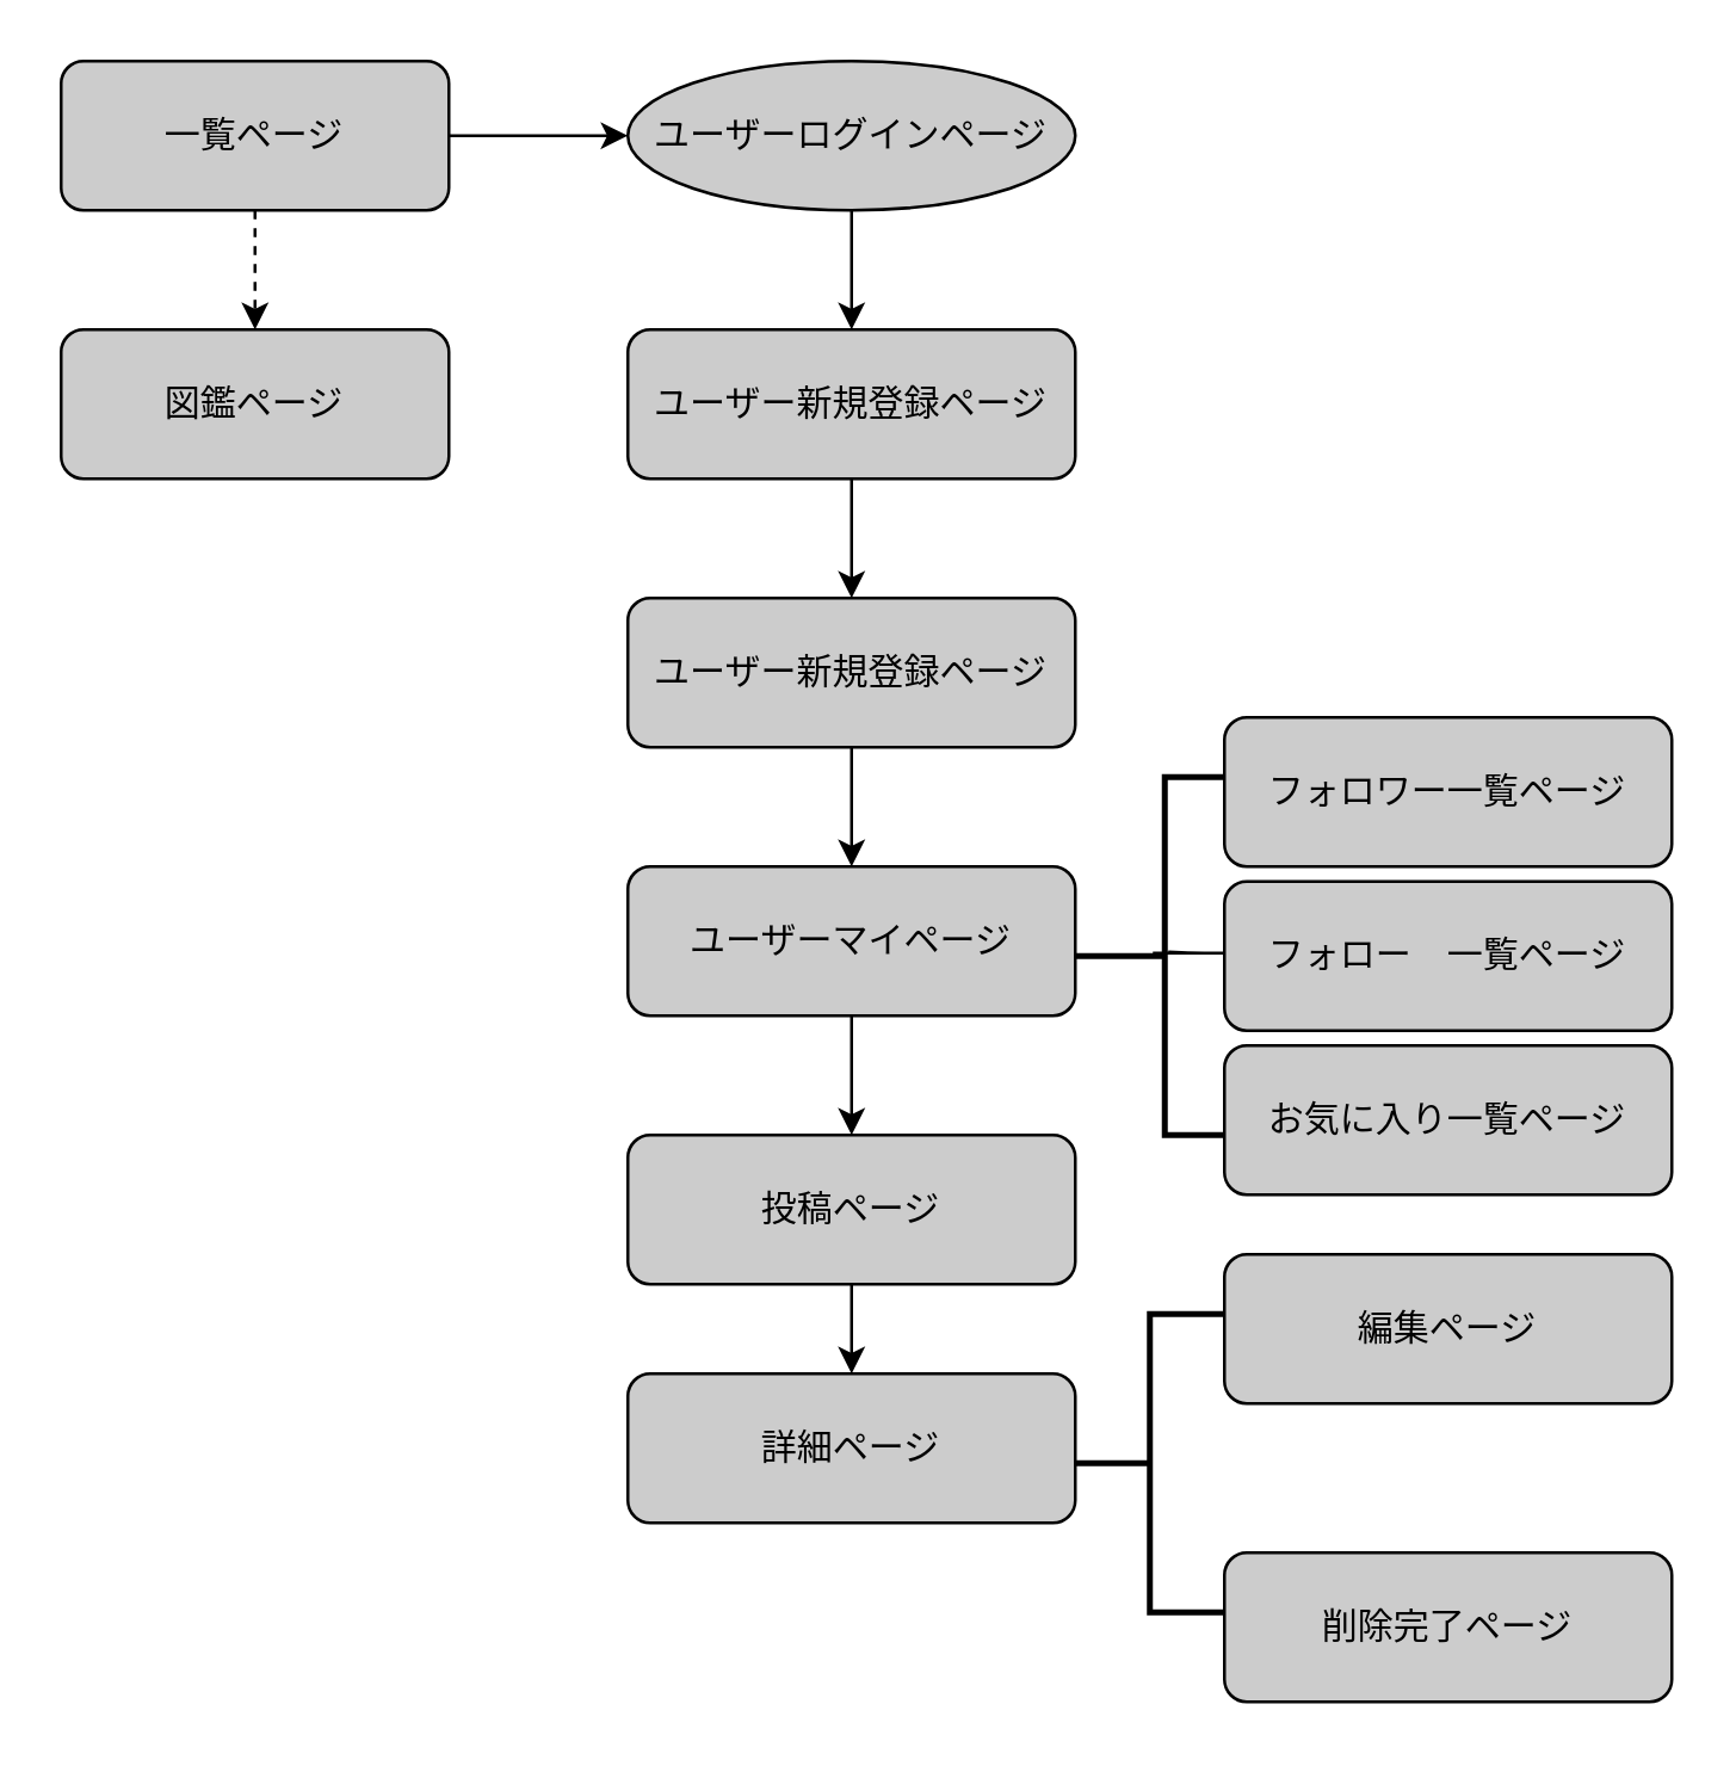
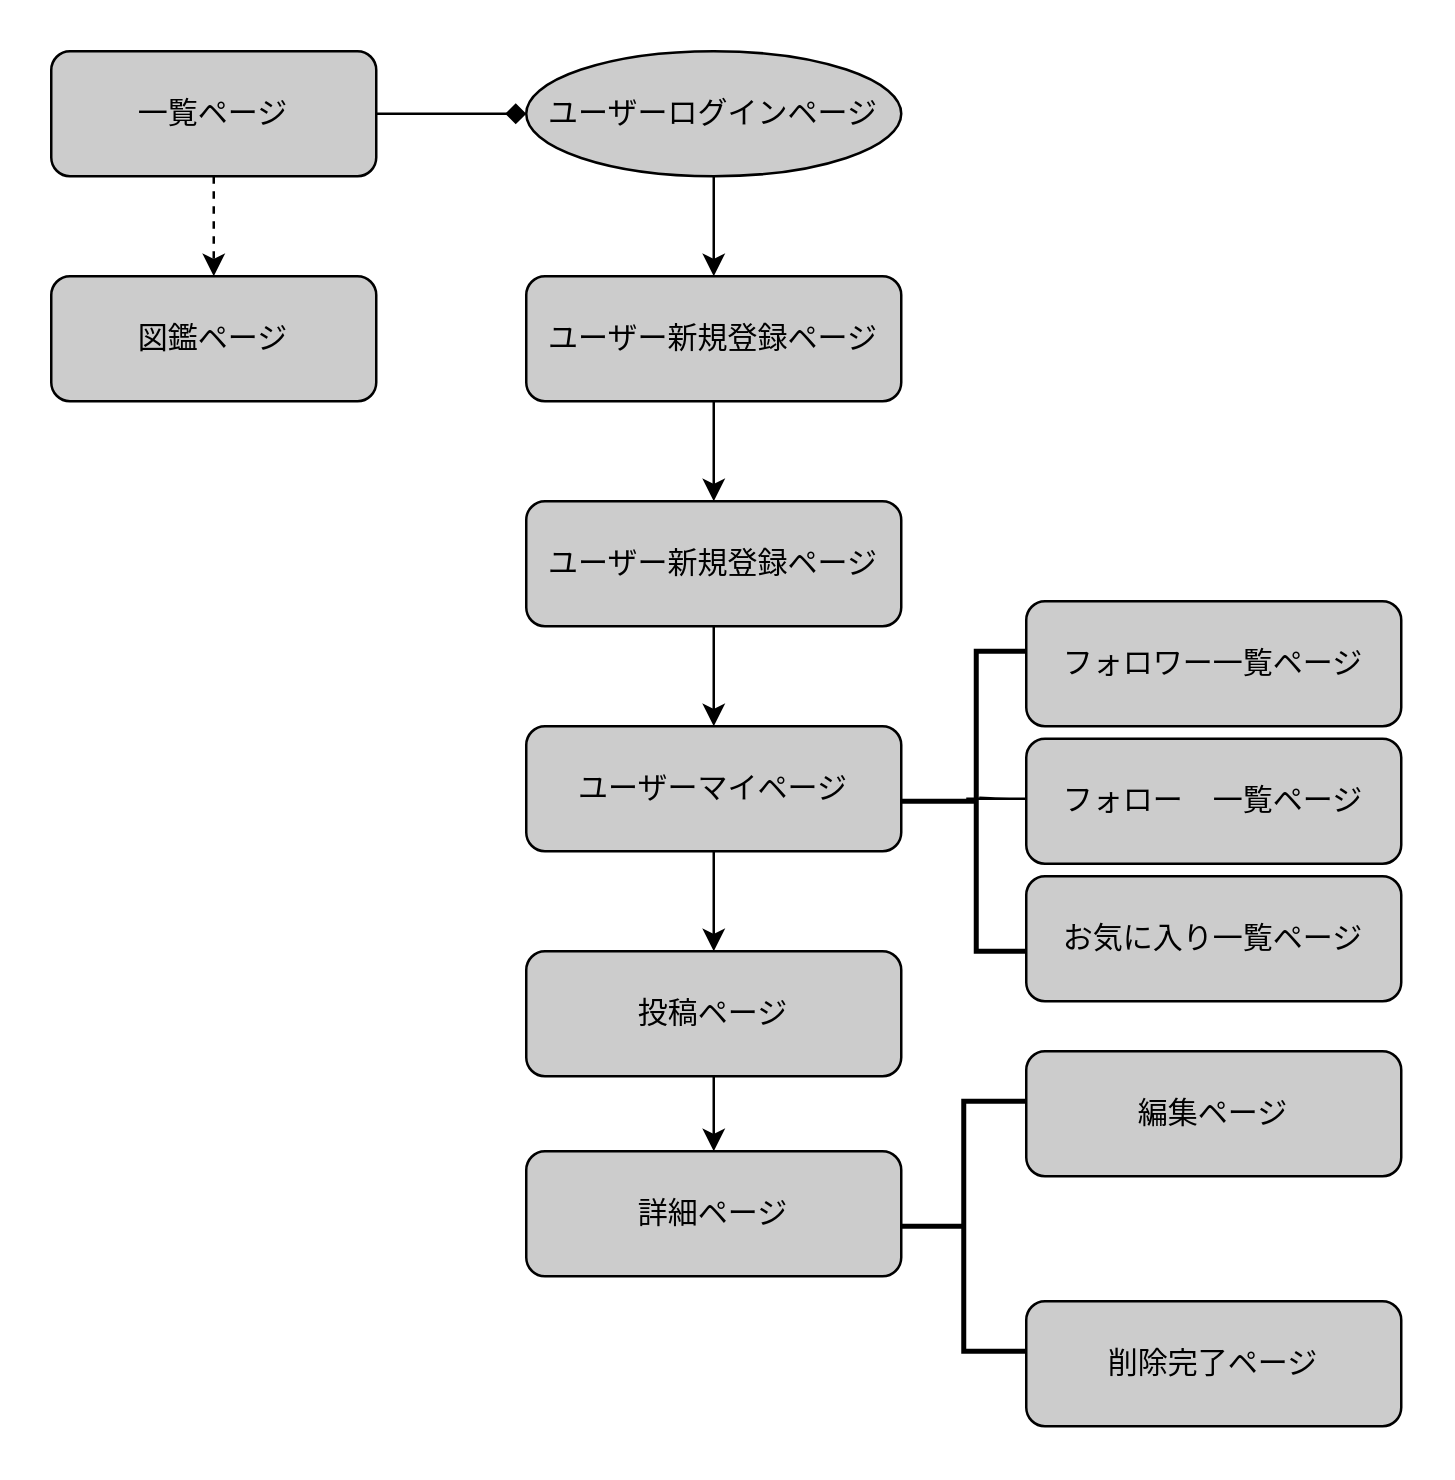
  <mxCell id="0" />
  <mxCell id="1" parent="0" />
- <mxCell id="2" value="" style="edgeStyle=none;html=1;entryX=0;entryY=0.5;entryDx=0;entryDy=0;entryPerimeter=0;" parent="1" source="4" target="6" edge="1"><mxGeometry relative="1" as="geometry" /></mxCell>
+ <mxCell id="2" value="" style="edgeStyle=none;html=1;entryX=0;entryY=0.5;entryDx=0;entryDy=0;entryPerimeter=0;endArrow=diamond;" parent="1" source="4" target="6" edge="1"><mxGeometry relative="1" as="geometry" /></mxCell>
  <mxCell id="3" value="" style="edgeStyle=orthogonalEdgeStyle;html=1;dashed=1;" parent="1" source="4" target="24" edge="1"><mxGeometry relative="1" as="geometry" /></mxCell>
  <mxCell id="4" value="一覧ページ" style="rounded=1;whiteSpace=wrap;html=1;fillColor=#CCCCCC;" parent="1" vertex="1"><mxGeometry x="20" y="20" width="130" height="50" as="geometry" /></mxCell>
  <mxCell id="5" value="" style="edgeStyle=none;html=1;" parent="1" source="6" target="8" edge="1"><mxGeometry relative="1" as="geometry" /></mxCell>
  <mxCell id="6" value="ユーザーログインページ" style="ellipse;whiteSpace=wrap;html=1;fillColor=#CCCCCC;" parent="1" vertex="1"><mxGeometry x="210" y="20" width="150" height="50" as="geometry" /></mxCell>
  <mxCell id="7" value="" style="edgeStyle=none;html=1;" parent="1" source="8" target="10" edge="1"><mxGeometry relative="1" as="geometry" /></mxCell>
  <mxCell id="8" value="ユーザー新規登録ページ" style="rounded=1;whiteSpace=wrap;html=1;fillColor=#CCCCCC;" parent="1" vertex="1"><mxGeometry x="210" y="110" width="150" height="50" as="geometry" /></mxCell>
  <mxCell id="9" value="" style="edgeStyle=none;html=1;" parent="1" source="10" target="12" edge="1"><mxGeometry relative="1" as="geometry" /></mxCell>
  <mxCell id="10" value="ユーザー新規登録ページ" style="rounded=1;whiteSpace=wrap;html=1;fillColor=#CCCCCC;" parent="1" vertex="1"><mxGeometry x="210" y="200" width="150" height="50" as="geometry" /></mxCell>
  <mxCell id="11" value="" style="edgeStyle=none;html=1;" parent="1" source="12" target="14" edge="1"><mxGeometry relative="1" as="geometry" /></mxCell>
  <mxCell id="12" value="ユーザーマイページ" style="rounded=1;whiteSpace=wrap;html=1;fillColor=#CCCCCC;" parent="1" vertex="1"><mxGeometry x="210" y="290" width="150" height="50" as="geometry" /></mxCell>
  <mxCell id="13" value="" style="edgeStyle=none;html=1;" parent="1" source="14" target="15" edge="1"><mxGeometry relative="1" as="geometry" /></mxCell>
  <mxCell id="14" value="投稿ページ" style="rounded=1;whiteSpace=wrap;html=1;fillColor=#CCCCCC;" parent="1" vertex="1"><mxGeometry x="210" y="380" width="150" height="50" as="geometry" /></mxCell>
  <mxCell id="15" value="詳細ページ" style="rounded=1;whiteSpace=wrap;html=1;fillColor=#CCCCCC;" parent="1" vertex="1"><mxGeometry x="210" y="460" width="150" height="50" as="geometry" /></mxCell>
  <mxCell id="16" value="編集ページ" style="rounded=1;whiteSpace=wrap;html=1;fillColor=#CCCCCC;" parent="1" vertex="1"><mxGeometry x="410" y="420" width="150" height="50" as="geometry" /></mxCell>
  <mxCell id="17" value="削除完了ページ" style="rounded=1;whiteSpace=wrap;html=1;fillColor=#CCCCCC;" parent="1" vertex="1"><mxGeometry x="410" y="520" width="150" height="50" as="geometry" /></mxCell>
  <mxCell id="18" value="" style="strokeWidth=2;html=1;shape=mxgraph.flowchart.annotation_2;align=left;labelPosition=right;pointerEvents=1;" parent="1" vertex="1"><mxGeometry x="360" y="440" width="50" height="100" as="geometry" /></mxCell>
  <mxCell id="19" value="" style="strokeWidth=2;html=1;shape=mxgraph.flowchart.annotation_2;align=left;labelPosition=right;pointerEvents=1;" parent="1" vertex="1"><mxGeometry x="360" y="260" width="60" height="120" as="geometry" /></mxCell>
  <mxCell id="20" value="" style="endArrow=none;html=1;exitX=0.52;exitY=0.488;exitDx=0;exitDy=0;exitPerimeter=0;" parent="1" source="19" edge="1"><mxGeometry width="50" height="50" relative="1" as="geometry"><mxPoint x="330" y="480" as="sourcePoint" /><mxPoint x="386" y="319" as="targetPoint" /><Array as="points"><mxPoint x="400" y="319" /><mxPoint x="420" y="319" /></Array></mxGeometry></mxCell>
  <mxCell id="21" value="フォロワー一覧ページ" style="rounded=1;whiteSpace=wrap;html=1;fillColor=#CCCCCC;" parent="1" vertex="1"><mxGeometry x="410" y="240" width="150" height="50" as="geometry" /></mxCell>
  <mxCell id="22" value="フォロー　一覧ページ" style="rounded=1;whiteSpace=wrap;html=1;fillColor=#CCCCCC;" parent="1" vertex="1"><mxGeometry x="410" y="295" width="150" height="50" as="geometry" /></mxCell>
  <mxCell id="23" value="お気に入り一覧ページ" style="rounded=1;whiteSpace=wrap;html=1;fillColor=#CCCCCC;" parent="1" vertex="1"><mxGeometry x="410" y="350" width="150" height="50" as="geometry" /></mxCell>
  <mxCell id="24" value="図鑑ページ" style="rounded=1;whiteSpace=wrap;html=1;fillColor=#CCCCCC;" parent="1" vertex="1"><mxGeometry x="20" y="110" width="130" height="50" as="geometry" /></mxCell>
